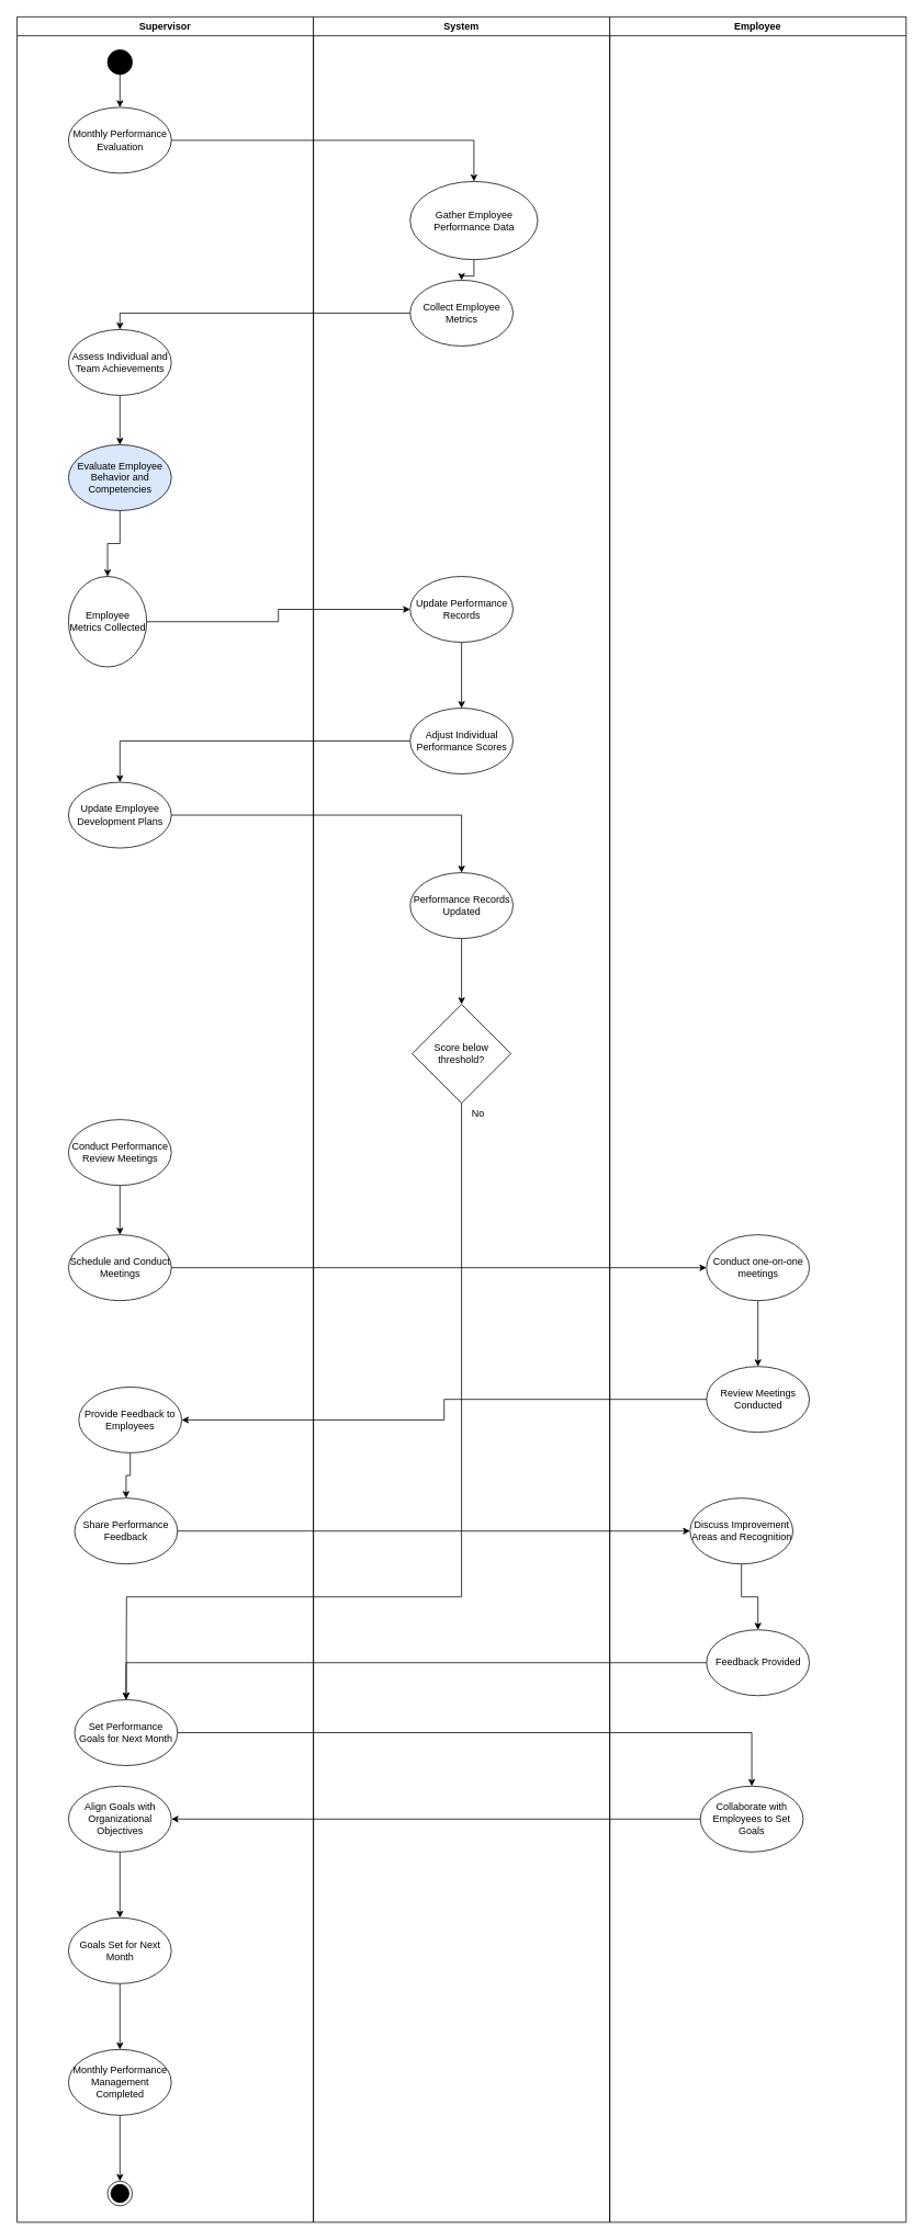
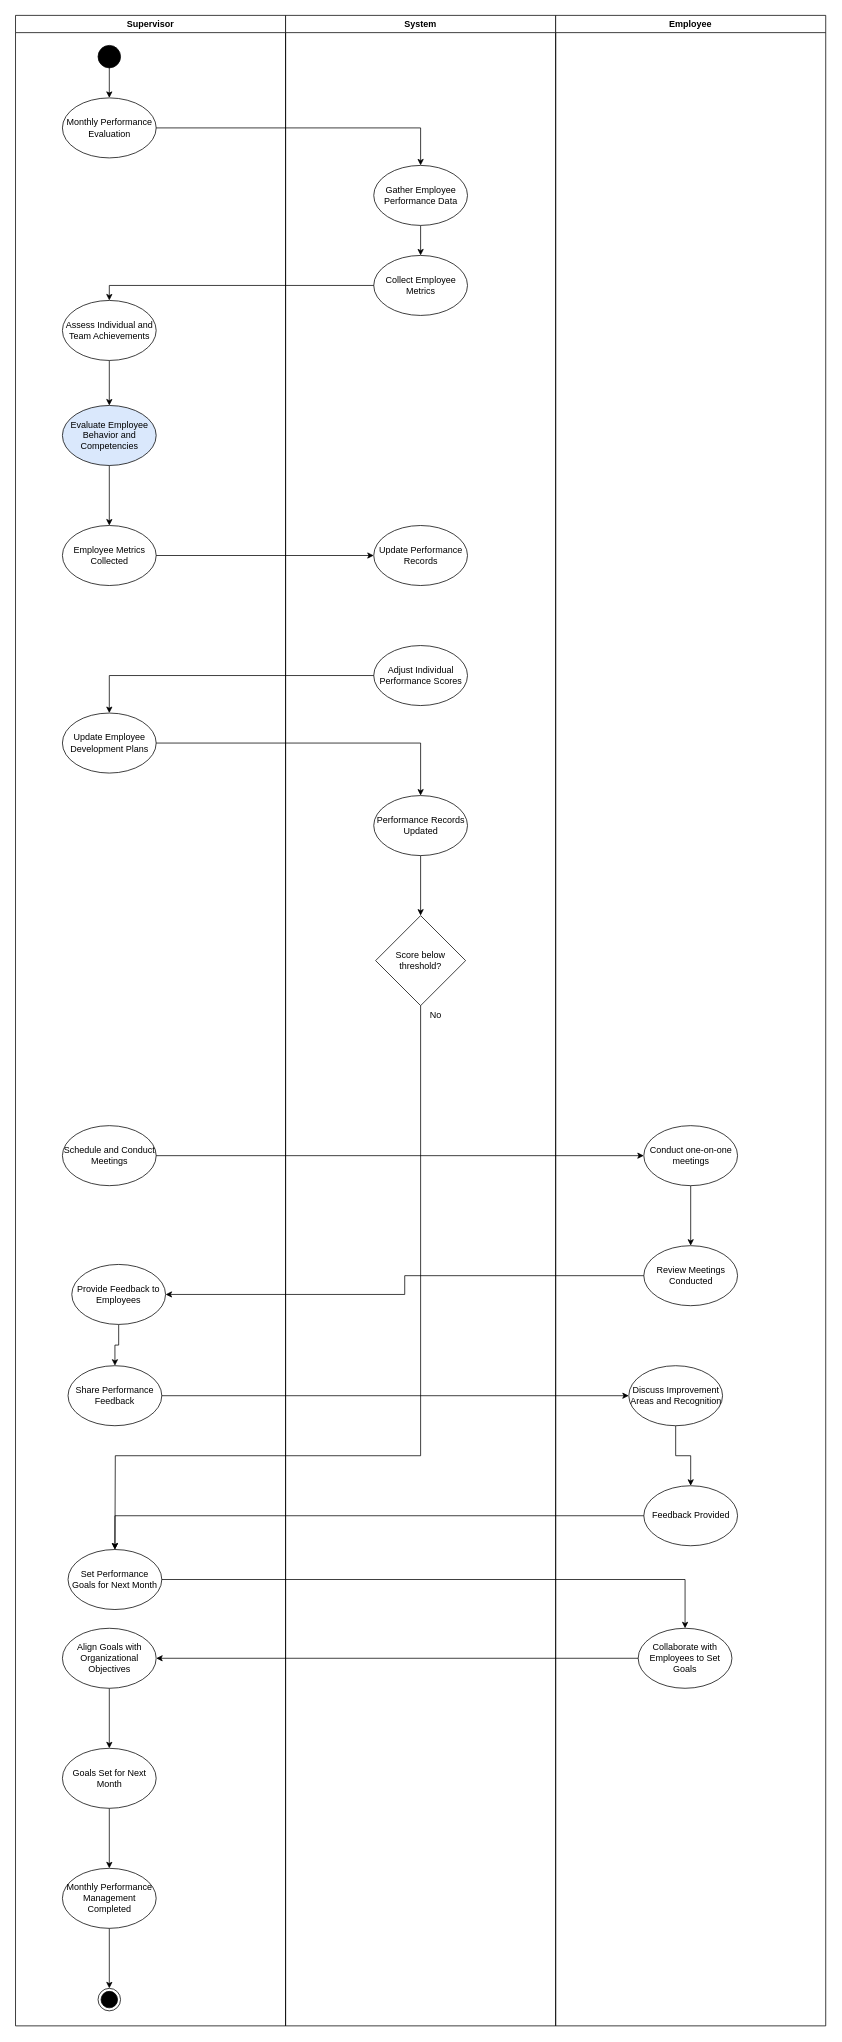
  <mxCell id="0" />
  <mxCell id="1" parent="0" />
  <mxCell id="2" value="Supervisor" style="swimlane;startSize=23;" vertex="1" parent="1"><mxGeometry x="20" width="360" height="2680" as="geometry" y="20" /></mxCell>
  <mxCell id="3" style="edgeStyle=orthogonalEdgeStyle;rounded=0;orthogonalLoop=1;jettySize=auto;html=1;exitX=0.5;exitY=1;exitDx=0;exitDy=0;" edge="1" parent="2" source="4" target="5"><mxGeometry relative="1" as="geometry" /></mxCell>
  <mxCell id="4" value="" style="ellipse;fillColor=strokeColor;html=1;" vertex="1" parent="2"><mxGeometry x="110" y="40" width="30" height="30" as="geometry" /></mxCell>
  <mxCell id="5" value="Monthly Performance Evaluation" style="ellipse;whiteSpace=wrap;html=1;" vertex="1" parent="2"><mxGeometry x="62.5" y="110" width="125" height="80" as="geometry" /></mxCell>
  <mxCell id="6" value="" style="edgeStyle=orthogonalEdgeStyle;rounded=0;orthogonalLoop=1;jettySize=auto;html=1;" edge="1" parent="2" source="7" target="9"><mxGeometry relative="1" as="geometry" /></mxCell>
  <mxCell id="7" value="Assess Individual and Team Achievements" style="ellipse;whiteSpace=wrap;html=1;" vertex="1" parent="2"><mxGeometry x="62.5" y="380" width="125" height="80" as="geometry" /></mxCell>
  <mxCell id="8" value="" style="edgeStyle=orthogonalEdgeStyle;rounded=0;orthogonalLoop=1;jettySize=auto;html=1;" edge="1" parent="2" source="9" target="10"><mxGeometry relative="1" as="geometry" /></mxCell>
  <mxCell id="9" value="Evaluate Employee Behavior and Competencies" style="ellipse;whiteSpace=wrap;html=1;fillColor=#dae8fc;" vertex="1" parent="2"><mxGeometry x="62.5" y="520" width="125" height="80" as="geometry" /></mxCell>
- <mxCell id="10" value="Employee Metrics Collected" style="ellipse;whiteSpace=wrap;html=1;" vertex="1" parent="2"><mxGeometry x="62.5" y="680" width="95" height="110" as="geometry" /></mxCell>
+ <mxCell id="10" value="Employee Metrics Collected" style="ellipse;whiteSpace=wrap;html=1;" vertex="1" parent="2"><mxGeometry x="62.5" y="680" width="125" height="80" as="geometry" /></mxCell>
  <mxCell id="11" value="Update Employee Development Plans" style="ellipse;whiteSpace=wrap;html=1;" vertex="1" parent="2"><mxGeometry x="62.5" y="930" width="125" height="80" as="geometry" /></mxCell>
- <mxCell id="12" value="" style="edgeStyle=orthogonalEdgeStyle;rounded=0;orthogonalLoop=1;jettySize=auto;html=1;" edge="1" parent="2" source="13" target="14"><mxGeometry relative="1" as="geometry" /></mxCell>
- <mxCell id="13" value="Conduct Performance Review Meetings" style="ellipse;whiteSpace=wrap;html=1;" vertex="1" parent="2"><mxGeometry x="62.5" y="1340" width="125" height="80" as="geometry" /></mxCell>
  <mxCell id="14" value="Schedule and Conduct Meetings" style="ellipse;whiteSpace=wrap;html=1;" vertex="1" parent="2"><mxGeometry x="62.5" y="1480" width="125" height="80" as="geometry" /></mxCell>
  <mxCell id="15" value="" style="edgeStyle=orthogonalEdgeStyle;rounded=0;orthogonalLoop=1;jettySize=auto;html=1;" edge="1" parent="2" source="16" target="17"><mxGeometry relative="1" as="geometry" /></mxCell>
  <mxCell id="16" value="Provide Feedback to Employees" style="ellipse;whiteSpace=wrap;html=1;" vertex="1" parent="2"><mxGeometry x="75" y="1665" width="125" height="80" as="geometry" /></mxCell>
  <mxCell id="17" value="Share Performance Feedback" style="ellipse;whiteSpace=wrap;html=1;" vertex="1" parent="2"><mxGeometry x="70" y="1800" width="125" height="80" as="geometry" /></mxCell>
  <mxCell id="18" value="Set Performance Goals for Next Month" style="ellipse;whiteSpace=wrap;html=1;" vertex="1" parent="2"><mxGeometry x="70" y="2045" width="125" height="80" as="geometry" /></mxCell>
  <mxCell id="19" value="" style="edgeStyle=orthogonalEdgeStyle;rounded=0;orthogonalLoop=1;jettySize=auto;html=1;" edge="1" parent="2" source="20" target="22"><mxGeometry relative="1" as="geometry" /></mxCell>
  <mxCell id="20" value="Align Goals with Organizational Objectives" style="ellipse;whiteSpace=wrap;html=1;" vertex="1" parent="2"><mxGeometry x="62.5" y="2150" width="125" height="80" as="geometry" /></mxCell>
  <mxCell id="21" value="" style="edgeStyle=orthogonalEdgeStyle;rounded=0;orthogonalLoop=1;jettySize=auto;html=1;" edge="1" parent="2" source="22" target="24"><mxGeometry relative="1" as="geometry" /></mxCell>
  <mxCell id="22" value="Goals Set for Next Month" style="ellipse;whiteSpace=wrap;html=1;" vertex="1" parent="2"><mxGeometry x="62.5" y="2310" width="125" height="80" as="geometry" /></mxCell>
  <mxCell id="23" style="edgeStyle=orthogonalEdgeStyle;rounded=0;orthogonalLoop=1;jettySize=auto;html=1;exitX=0.5;exitY=1;exitDx=0;exitDy=0;entryX=0.5;entryY=0;entryDx=0;entryDy=0;" edge="1" parent="2" source="24" target="25"><mxGeometry relative="1" as="geometry" /></mxCell>
  <mxCell id="24" value="Monthly Performance Management Completed" style="ellipse;whiteSpace=wrap;html=1;" vertex="1" parent="2"><mxGeometry x="62.5" y="2470" width="125" height="80" as="geometry" /></mxCell>
  <mxCell id="25" value="" style="ellipse;html=1;shape=endState;fillColor=strokeColor;" vertex="1" parent="2"><mxGeometry x="110" y="2630" width="30" height="30" as="geometry" /></mxCell>
  <mxCell id="26" value="System" style="swimlane;" vertex="1" parent="1"><mxGeometry x="380" width="360" height="2680" as="geometry" y="20" /></mxCell>
  <mxCell id="27" value="" style="edgeStyle=orthogonalEdgeStyle;rounded=0;orthogonalLoop=1;jettySize=auto;html=1;" edge="1" parent="26" source="28" target="29"><mxGeometry relative="1" as="geometry" /></mxCell>
- <mxCell id="28" value="Gather Employee Performance Data" style="ellipse;whiteSpace=wrap;html=1;" vertex="1" parent="26"><mxGeometry x="117.5" y="200" width="155" height="95" as="geometry" /></mxCell>
+ <mxCell id="28" value="Gather Employee Performance Data" style="ellipse;whiteSpace=wrap;html=1;" vertex="1" parent="26"><mxGeometry x="117.5" y="200" width="125" height="80" as="geometry" /></mxCell>
  <mxCell id="29" value="Collect Employee Metrics" style="ellipse;whiteSpace=wrap;html=1;" vertex="1" parent="26"><mxGeometry x="117.5" y="320" width="125" height="80" as="geometry" /></mxCell>
- <mxCell id="30" value="" style="edgeStyle=orthogonalEdgeStyle;rounded=0;orthogonalLoop=1;jettySize=auto;html=1;" edge="1" parent="26" source="31" target="32"><mxGeometry relative="1" as="geometry" /></mxCell>
  <mxCell id="31" value="Update Performance Records" style="ellipse;whiteSpace=wrap;html=1;" vertex="1" parent="26"><mxGeometry x="117.5" y="680" width="125" height="80" as="geometry" /></mxCell>
  <mxCell id="32" value="Adjust Individual Performance Scores" style="ellipse;whiteSpace=wrap;html=1;" vertex="1" parent="26"><mxGeometry x="117.5" y="840" width="125" height="80" as="geometry" /></mxCell>
  <mxCell id="33" value="" style="edgeStyle=orthogonalEdgeStyle;rounded=0;orthogonalLoop=1;jettySize=auto;html=1;" edge="1" parent="26" source="34" target="35"><mxGeometry relative="1" as="geometry" /></mxCell>
  <mxCell id="34" value="Performance Records Updated" style="ellipse;whiteSpace=wrap;html=1;" vertex="1" parent="26"><mxGeometry x="117.5" y="1040" width="125" height="80" as="geometry" /></mxCell>
  <mxCell id="35" value="Score below threshold?" style="rhombus;whiteSpace=wrap;html=1;" vertex="1" parent="26"><mxGeometry x="120" y="1200" width="120" height="120" as="geometry" /></mxCell>
  <mxCell id="36" value="Employee" style="swimlane;startSize=23;" vertex="1" parent="1"><mxGeometry x="740" width="360" height="2680" as="geometry" y="20" /></mxCell>
  <mxCell id="37" value="" style="edgeStyle=orthogonalEdgeStyle;rounded=0;orthogonalLoop=1;jettySize=auto;html=1;" edge="1" parent="36" source="38" target="39"><mxGeometry relative="1" as="geometry" /></mxCell>
  <mxCell id="38" value="Conduct one-on-one meetings" style="ellipse;whiteSpace=wrap;html=1;" vertex="1" parent="36"><mxGeometry x="117.5" y="1480" width="125" height="80" as="geometry" /></mxCell>
  <mxCell id="39" value="Review Meetings Conducted" style="ellipse;whiteSpace=wrap;html=1;" vertex="1" parent="36"><mxGeometry x="117.5" y="1640" width="125" height="80" as="geometry" /></mxCell>
  <mxCell id="40" value="" style="edgeStyle=orthogonalEdgeStyle;rounded=0;orthogonalLoop=1;jettySize=auto;html=1;" edge="1" parent="36" source="41" target="42"><mxGeometry relative="1" as="geometry" /></mxCell>
  <mxCell id="41" value="Discuss Improvement Areas and Recognition" style="ellipse;whiteSpace=wrap;html=1;" vertex="1" parent="36"><mxGeometry x="97.5" y="1800" width="125" height="80" as="geometry" /></mxCell>
  <mxCell id="42" value="Feedback Provided" style="ellipse;whiteSpace=wrap;html=1;" vertex="1" parent="36"><mxGeometry x="117.5" y="1960" width="125" height="80" as="geometry" /></mxCell>
  <mxCell id="43" value="Collaborate with Employees to Set Goals" style="ellipse;whiteSpace=wrap;html=1;" vertex="1" parent="36"><mxGeometry x="110" y="2150" width="125" height="80" as="geometry" /></mxCell>
  <mxCell id="44" value="" style="edgeStyle=orthogonalEdgeStyle;rounded=0;orthogonalLoop=1;jettySize=auto;html=1;" edge="1" parent="1" source="5" target="28"><mxGeometry relative="1" as="geometry" /></mxCell>
  <mxCell id="45" style="edgeStyle=orthogonalEdgeStyle;rounded=0;orthogonalLoop=1;jettySize=auto;html=1;exitX=0;exitY=0.5;exitDx=0;exitDy=0;entryX=0.5;entryY=0;entryDx=0;entryDy=0;" edge="1" parent="1" source="29" target="7"><mxGeometry relative="1" as="geometry" /></mxCell>
  <mxCell id="46" value="" style="edgeStyle=orthogonalEdgeStyle;rounded=0;orthogonalLoop=1;jettySize=auto;html=1;" edge="1" parent="1" source="10" target="31"><mxGeometry relative="1" as="geometry" /></mxCell>
  <mxCell id="47" value="" style="edgeStyle=orthogonalEdgeStyle;rounded=0;orthogonalLoop=1;jettySize=auto;html=1;" edge="1" parent="1" source="32" target="11"><mxGeometry relative="1" as="geometry" /></mxCell>
  <mxCell id="48" value="" style="edgeStyle=orthogonalEdgeStyle;rounded=0;orthogonalLoop=1;jettySize=auto;html=1;" edge="1" parent="1" source="11" target="34"><mxGeometry relative="1" as="geometry" /></mxCell>
  <mxCell id="49" value="" style="edgeStyle=orthogonalEdgeStyle;rounded=0;orthogonalLoop=1;jettySize=auto;html=1;" edge="1" parent="1" source="14" target="38"><mxGeometry relative="1" as="geometry" /></mxCell>
  <mxCell id="50" value="" style="edgeStyle=orthogonalEdgeStyle;rounded=0;orthogonalLoop=1;jettySize=auto;html=1;" edge="1" parent="1" source="39" target="16"><mxGeometry relative="1" as="geometry" /></mxCell>
  <mxCell id="51" value="" style="edgeStyle=orthogonalEdgeStyle;rounded=0;orthogonalLoop=1;jettySize=auto;html=1;" edge="1" parent="1" source="17" target="41"><mxGeometry relative="1" as="geometry" /></mxCell>
  <mxCell id="52" value="" style="edgeStyle=orthogonalEdgeStyle;rounded=0;orthogonalLoop=1;jettySize=auto;html=1;" edge="1" parent="1" source="42" target="18"><mxGeometry relative="1" as="geometry" /></mxCell>
  <mxCell id="53" value="" style="edgeStyle=orthogonalEdgeStyle;rounded=0;orthogonalLoop=1;jettySize=auto;html=1;" edge="1" parent="1" source="18" target="43"><mxGeometry relative="1" as="geometry" /></mxCell>
  <mxCell id="54" value="" style="edgeStyle=orthogonalEdgeStyle;rounded=0;orthogonalLoop=1;jettySize=auto;html=1;" edge="1" parent="1" source="43" target="20"><mxGeometry relative="1" as="geometry" /></mxCell>
  <mxCell id="55" style="edgeStyle=orthogonalEdgeStyle;rounded=0;orthogonalLoop=1;jettySize=auto;html=1;exitX=0.5;exitY=1;exitDx=0;exitDy=0;" edge="1" parent="1" source="35" target="18"><mxGeometry relative="1" as="geometry"><Array as="points"><mxPoint x="560" y="1940" /><mxPoint x="153" y="1940" /></Array></mxGeometry></mxCell>
  <mxCell id="56" value="No" style="text;html=1;align=center;verticalAlign=middle;resizable=0;points=[];autosize=1;strokeColor=none;fillColor=none;" vertex="1" parent="1"><mxGeometry x="560" y="1338" width="40" height="30" as="geometry" /></mxCell>
